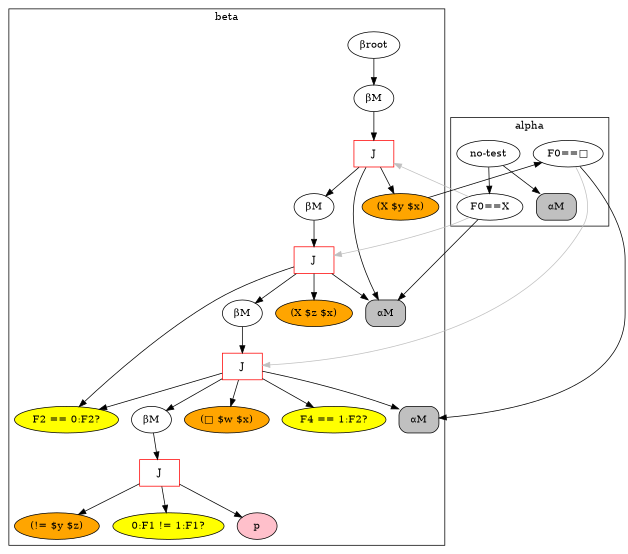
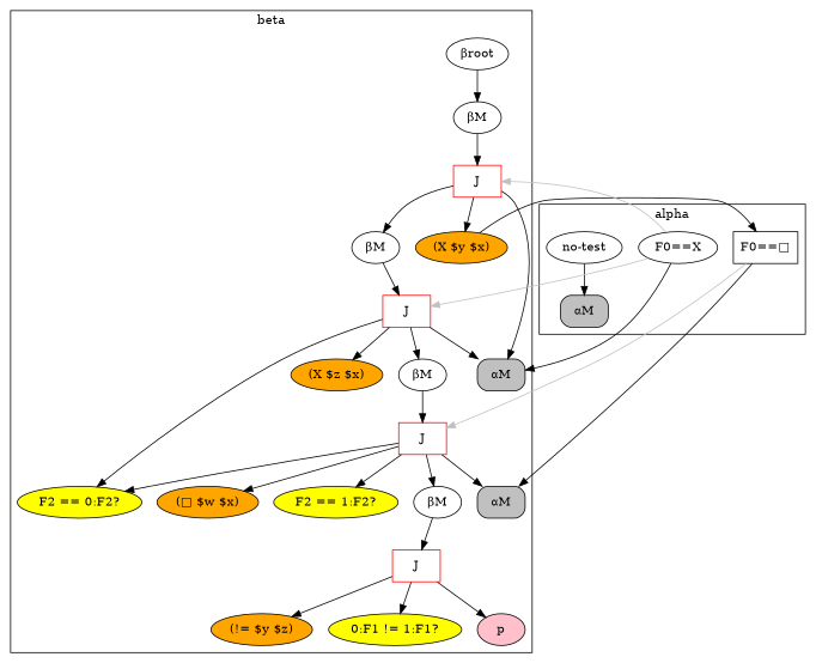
  digraph {
    n1 [label="βroot"]
    n2 [label="βM"]
    n3 [color=red label=J shape=box]
    n4 [fillcolor=gray label="⍺M" shape=box style="rounded,filled"]
    "(X $y $x)" [fillcolor=orange style=filled]
    n6 [label="βM"]
    n7 [color=red label=J shape=box]
    "(X $z $x)" [fillcolor=orange style=filled]
    "F2 == 0:F2?" [fillcolor=yellow style=filled]
    n10 [label="βM"]
    n11 [color=red label=J shape=box]
    n12 [fillcolor=gray label="⍺M" shape=box style="rounded,filled"]
    "(□ $w $x)" [fillcolor=orange style=filled]
-   "F2 == 1:F2?" [fillcolor=yellow style=filled label="F4 == 1:F2?"]
+   "F2 == 1:F2?" [fillcolor=yellow style=filled]
    n15 [label="βM"]
    n16 [color=red label=J shape=box]
    "(!= $y $z)" [fillcolor=orange style=filled]
    "0:F1 != 1:F1?" [fillcolor=yellow style=filled]
    n19 [fillcolor=pink label=p style=filled]
    "no-test"
    "F0==X"
-   "F0==□"
+   "F0==□" [shape=box]
    n23 [fillcolor=gray label="⍺M" shape=box style="rounded,filled"]
    subgraph cluster_1 {
      label=beta
      n1
      n2
      n3
      n4
      "(X $y $x)"
      n6
      n7
      "(X $z $x)"
      "F2 == 0:F2?"
      n10
      n11
      n12
      "(□ $w $x)"
      "F2 == 1:F2?"
      n15
      n16
      "(!= $y $z)"
      "0:F1 != 1:F1?"
      n19
    }
    subgraph cluster_2 {
      label=alpha
      "no-test"
      "F0==X"
      "F0==□"
      n23
    }
    n1 -> n2
    n2 -> n3
    n3 -> n4
    n3 -> "(X $y $x)"
    n3 -> n6
    "(X $y $x)" -> "F0==□"
    n6 -> n7
    n7 -> n4
    n7 -> "(X $z $x)"
    n7 -> "F2 == 0:F2?"
    n7 -> n10
    n10 -> n11
    n11 -> "F2 == 0:F2?"
    n11 -> n12
    n11 -> "(□ $w $x)"
    n11 -> "F2 == 1:F2?"
    n11 -> n15
    n15 -> n16
    n16 -> "(!= $y $z)"
    n16 -> "0:F1 != 1:F1?"
    n16 -> n19
-   "no-test" -> "F0==X"
    "no-test" -> n23
    "F0==X" -> n3 [color=gray]
    "F0==X" -> n4
    "F0==X" -> n7 [color=gray]
    "F0==□" -> n11 [color=gray]
    "F0==□" -> n12
  }
